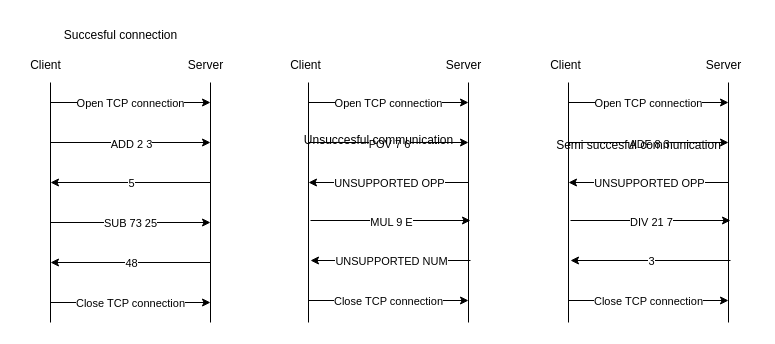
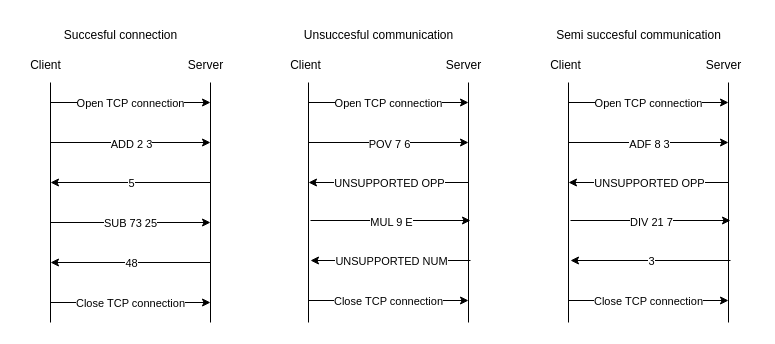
  <mxCell id="0" />
  <mxCell id="1" parent="0" />
  <mxCell id="2" value="" style="endArrow=none;html=1;rounded=0;" edge="1" parent="1"><mxGeometry width="50" height="50" relative="1" as="geometry"><mxPoint x="50" y="322" as="sourcePoint" /><mxPoint x="50" y="82" as="targetPoint" /></mxGeometry></mxCell>
  <mxCell id="3" value="" style="endArrow=none;html=1;rounded=0;" edge="1" parent="1"><mxGeometry width="50" height="50" relative="1" as="geometry"><mxPoint x="210" y="322" as="sourcePoint" /><mxPoint x="210" y="82" as="targetPoint" /></mxGeometry></mxCell>
  <mxCell id="4" value="Client" style="text;html=1;align=center;verticalAlign=middle;resizable=0;points=[];autosize=1;strokeColor=none;fillColor=none;" vertex="1" parent="1"><mxGeometry x="20" y="50" width="50" height="30" as="geometry" /></mxCell>
  <mxCell id="5" value="Server" style="text;html=1;align=center;verticalAlign=middle;resizable=0;points=[];autosize=1;strokeColor=none;fillColor=none;" vertex="1" parent="1"><mxGeometry x="175" y="50" width="60" height="30" as="geometry" /></mxCell>
  <mxCell id="6" value="" style="endArrow=classic;html=1;rounded=0;" edge="1" parent="1"><mxGeometry width="50" height="50" relative="1" as="geometry"><mxPoint x="50" y="102" as="sourcePoint" /><mxPoint x="210" y="102" as="targetPoint" /></mxGeometry></mxCell>
  <mxCell id="7" value="Open TCP connection" style="edgeLabel;html=1;align=center;verticalAlign=middle;resizable=0;points=[];" vertex="1" connectable="0" parent="6"><mxGeometry x="0.154" relative="1" as="geometry"><mxPoint x="-13" as="offset" /></mxGeometry></mxCell>
  <mxCell id="8" value="" style="endArrow=classic;html=1;rounded=0;" edge="1" parent="1"><mxGeometry width="50" height="50" relative="1" as="geometry"><mxPoint x="210" y="182" as="sourcePoint" /><mxPoint x="50" y="182" as="targetPoint" /></mxGeometry></mxCell>
  <mxCell id="9" value="5" style="edgeLabel;html=1;align=center;verticalAlign=middle;resizable=0;points=[];" vertex="1" connectable="0" parent="8"><mxGeometry x="-0.183" relative="1" as="geometry"><mxPoint x="-15" as="offset" /></mxGeometry></mxCell>
  <mxCell id="10" value="" style="endArrow=classic;html=1;rounded=0;" edge="1" parent="1"><mxGeometry width="50" height="50" relative="1" as="geometry"><mxPoint x="50" y="142" as="sourcePoint" /><mxPoint x="210" y="142" as="targetPoint" /></mxGeometry></mxCell>
  <mxCell id="11" value="ADD 2 3" style="edgeLabel;html=1;align=center;verticalAlign=middle;resizable=0;points=[];" vertex="1" connectable="0" parent="10"><mxGeometry x="0.047" y="-1" relative="1" as="geometry"><mxPoint x="-4" as="offset" /></mxGeometry></mxCell>
  <mxCell id="12" value="" style="endArrow=classic;html=1;rounded=0;" edge="1" parent="1"><mxGeometry width="50" height="50" relative="1" as="geometry"><mxPoint x="50" y="222" as="sourcePoint" /><mxPoint x="210" y="222" as="targetPoint" /></mxGeometry></mxCell>
  <mxCell id="13" value="SUB 73 25" style="edgeLabel;html=1;align=center;verticalAlign=middle;resizable=0;points=[];" vertex="1" connectable="0" parent="12"><mxGeometry x="0.154" relative="1" as="geometry"><mxPoint x="-13" as="offset" /></mxGeometry></mxCell>
  <mxCell id="14" value="" style="endArrow=classic;html=1;rounded=0;" edge="1" parent="1"><mxGeometry width="50" height="50" relative="1" as="geometry"><mxPoint x="210" y="262" as="sourcePoint" /><mxPoint x="50" y="262" as="targetPoint" /></mxGeometry></mxCell>
  <mxCell id="15" value="48" style="edgeLabel;html=1;align=center;verticalAlign=middle;resizable=0;points=[];" vertex="1" connectable="0" parent="14"><mxGeometry x="-0.183" relative="1" as="geometry"><mxPoint x="-15" as="offset" /></mxGeometry></mxCell>
  <mxCell id="16" value="" style="endArrow=classic;html=1;rounded=0;" edge="1" parent="1"><mxGeometry width="50" height="50" relative="1" as="geometry"><mxPoint x="50" y="302" as="sourcePoint" /><mxPoint x="210" y="302" as="targetPoint" /></mxGeometry></mxCell>
  <mxCell id="17" value="Close TCP connection" style="edgeLabel;html=1;align=center;verticalAlign=middle;resizable=0;points=[];" vertex="1" connectable="0" parent="16"><mxGeometry x="0.154" relative="1" as="geometry"><mxPoint x="-13" as="offset" /></mxGeometry></mxCell>
  <mxCell id="18" value="Succesful connection" style="text;html=1;align=center;verticalAlign=middle;resizable=0;points=[];autosize=1;strokeColor=none;fillColor=none;" vertex="1" parent="1"><mxGeometry x="40" y="20" width="160" height="30" as="geometry" /></mxCell>
  <mxCell id="19" value="" style="endArrow=none;html=1;rounded=0;" edge="1" parent="1"><mxGeometry width="50" height="50" relative="1" as="geometry"><mxPoint x="308" y="322" as="sourcePoint" /><mxPoint x="308" y="82" as="targetPoint" /></mxGeometry></mxCell>
  <mxCell id="20" value="" style="endArrow=none;html=1;rounded=0;" edge="1" parent="1"><mxGeometry width="50" height="50" relative="1" as="geometry"><mxPoint x="468" y="322" as="sourcePoint" /><mxPoint x="468" y="82" as="targetPoint" /></mxGeometry></mxCell>
  <mxCell id="21" value="Client" style="text;html=1;align=center;verticalAlign=middle;resizable=0;points=[];autosize=1;strokeColor=none;fillColor=none;" vertex="1" parent="1"><mxGeometry x="280" y="50" width="50" height="30" as="geometry" /></mxCell>
  <mxCell id="22" value="Server" style="text;html=1;align=center;verticalAlign=middle;resizable=0;points=[];autosize=1;strokeColor=none;fillColor=none;" vertex="1" parent="1"><mxGeometry x="433" y="50" width="60" height="30" as="geometry" /></mxCell>
  <mxCell id="23" value="" style="endArrow=classic;html=1;rounded=0;" edge="1" parent="1"><mxGeometry width="50" height="50" relative="1" as="geometry"><mxPoint x="308" y="102" as="sourcePoint" /><mxPoint x="468" y="102" as="targetPoint" /></mxGeometry></mxCell>
  <mxCell id="24" value="Open TCP connection" style="edgeLabel;html=1;align=center;verticalAlign=middle;resizable=0;points=[];" vertex="1" connectable="0" parent="23"><mxGeometry x="0.154" relative="1" as="geometry"><mxPoint x="-13" as="offset" /></mxGeometry></mxCell>
  <mxCell id="25" value="" style="endArrow=classic;html=1;rounded=0;" edge="1" parent="1"><mxGeometry width="50" height="50" relative="1" as="geometry"><mxPoint x="468" y="182" as="sourcePoint" /><mxPoint x="308" y="182" as="targetPoint" /></mxGeometry></mxCell>
  <mxCell id="26" value="UNSUPPORTED OPP" style="edgeLabel;html=1;align=center;verticalAlign=middle;resizable=0;points=[];" vertex="1" connectable="0" parent="25"><mxGeometry x="-0.183" relative="1" as="geometry"><mxPoint x="-15" as="offset" /></mxGeometry></mxCell>
  <mxCell id="27" value="" style="endArrow=classic;html=1;rounded=0;" edge="1" parent="1"><mxGeometry width="50" height="50" relative="1" as="geometry"><mxPoint x="308" y="142" as="sourcePoint" /><mxPoint x="468" y="142" as="targetPoint" /></mxGeometry></mxCell>
  <mxCell id="28" value="POV 7 6" style="edgeLabel;html=1;align=center;verticalAlign=middle;resizable=0;points=[];" vertex="1" connectable="0" parent="27"><mxGeometry x="0.047" y="-1" relative="1" as="geometry"><mxPoint x="-4" as="offset" /></mxGeometry></mxCell>
  <mxCell id="29" value="" style="endArrow=classic;html=1;rounded=0;" edge="1" parent="1"><mxGeometry width="50" height="50" relative="1" as="geometry"><mxPoint x="308" y="300" as="sourcePoint" /><mxPoint x="468" y="300" as="targetPoint" /></mxGeometry></mxCell>
  <mxCell id="30" value="Close TCP connection" style="edgeLabel;html=1;align=center;verticalAlign=middle;resizable=0;points=[];" vertex="1" connectable="0" parent="29"><mxGeometry x="0.154" relative="1" as="geometry"><mxPoint x="-13" as="offset" /></mxGeometry></mxCell>
- <mxCell id="31" value="Unsuccesful communication" style="text;html=1;align=center;verticalAlign=middle;resizable=0;points=[];autosize=1;strokeColor=none;fillColor=none;" vertex="1" parent="1"><mxGeometry x="293" y="125" width="170" height="30" as="geometry" /></mxCell>
+ <mxCell id="31" value="Unsuccesful communication" style="text;html=1;align=center;verticalAlign=middle;resizable=0;points=[];autosize=1;strokeColor=none;fillColor=none;" vertex="1" parent="1"><mxGeometry x="293" y="20" width="170" height="30" as="geometry" /></mxCell>
  <mxCell id="32" value="" style="endArrow=classic;html=1;rounded=0;" edge="1" parent="1"><mxGeometry width="50" height="50" relative="1" as="geometry"><mxPoint x="310" y="220" as="sourcePoint" /><mxPoint x="470" y="220" as="targetPoint" /></mxGeometry></mxCell>
  <mxCell id="33" value="MUL 9 E" style="edgeLabel;html=1;align=center;verticalAlign=middle;resizable=0;points=[];" vertex="1" connectable="0" parent="32"><mxGeometry x="0.047" y="-1" relative="1" as="geometry"><mxPoint x="-4" as="offset" /></mxGeometry></mxCell>
  <mxCell id="34" value="" style="endArrow=classic;html=1;rounded=0;" edge="1" parent="1"><mxGeometry width="50" height="50" relative="1" as="geometry"><mxPoint x="470" y="260" as="sourcePoint" /><mxPoint x="310" y="260" as="targetPoint" /></mxGeometry></mxCell>
  <mxCell id="35" value="UNSUPPORTED NUM" style="edgeLabel;html=1;align=center;verticalAlign=middle;resizable=0;points=[];" vertex="1" connectable="0" parent="34"><mxGeometry x="-0.183" relative="1" as="geometry"><mxPoint x="-15" as="offset" /></mxGeometry></mxCell>
  <mxCell id="36" value="" style="endArrow=none;html=1;rounded=0;" edge="1" parent="1"><mxGeometry width="50" height="50" relative="1" as="geometry"><mxPoint x="568" y="322" as="sourcePoint" /><mxPoint x="568" y="82" as="targetPoint" /></mxGeometry></mxCell>
  <mxCell id="37" value="" style="endArrow=none;html=1;rounded=0;" edge="1" parent="1"><mxGeometry width="50" height="50" relative="1" as="geometry"><mxPoint x="728" y="322" as="sourcePoint" /><mxPoint x="728" y="82" as="targetPoint" /></mxGeometry></mxCell>
  <mxCell id="38" value="Client" style="text;html=1;align=center;verticalAlign=middle;resizable=0;points=[];autosize=1;strokeColor=none;fillColor=none;" vertex="1" parent="1"><mxGeometry x="540" y="50" width="50" height="30" as="geometry" /></mxCell>
  <mxCell id="39" value="Server" style="text;html=1;align=center;verticalAlign=middle;resizable=0;points=[];autosize=1;strokeColor=none;fillColor=none;" vertex="1" parent="1"><mxGeometry x="693" y="50" width="60" height="30" as="geometry" /></mxCell>
  <mxCell id="40" value="" style="endArrow=classic;html=1;rounded=0;" edge="1" parent="1"><mxGeometry width="50" height="50" relative="1" as="geometry"><mxPoint x="568" y="102" as="sourcePoint" /><mxPoint x="728" y="102" as="targetPoint" /></mxGeometry></mxCell>
  <mxCell id="41" value="Open TCP connection" style="edgeLabel;html=1;align=center;verticalAlign=middle;resizable=0;points=[];" vertex="1" connectable="0" parent="40"><mxGeometry x="0.154" relative="1" as="geometry"><mxPoint x="-13" as="offset" /></mxGeometry></mxCell>
  <mxCell id="42" value="" style="endArrow=classic;html=1;rounded=0;" edge="1" parent="1"><mxGeometry width="50" height="50" relative="1" as="geometry"><mxPoint x="728" y="182" as="sourcePoint" /><mxPoint x="568" y="182" as="targetPoint" /></mxGeometry></mxCell>
  <mxCell id="43" value="UNSUPPORTED OPP" style="edgeLabel;html=1;align=center;verticalAlign=middle;resizable=0;points=[];" vertex="1" connectable="0" parent="42"><mxGeometry x="-0.183" relative="1" as="geometry"><mxPoint x="-15" as="offset" /></mxGeometry></mxCell>
  <mxCell id="44" value="" style="endArrow=classic;html=1;rounded=0;" edge="1" parent="1"><mxGeometry width="50" height="50" relative="1" as="geometry"><mxPoint x="568" y="142" as="sourcePoint" /><mxPoint x="728" y="142" as="targetPoint" /></mxGeometry></mxCell>
  <mxCell id="45" value="ADF 8 3" style="edgeLabel;html=1;align=center;verticalAlign=middle;resizable=0;points=[];" vertex="1" connectable="0" parent="44"><mxGeometry x="0.047" y="-1" relative="1" as="geometry"><mxPoint x="-4" as="offset" /></mxGeometry></mxCell>
  <mxCell id="46" value="" style="endArrow=classic;html=1;rounded=0;" edge="1" parent="1"><mxGeometry width="50" height="50" relative="1" as="geometry"><mxPoint x="568" y="300" as="sourcePoint" /><mxPoint x="728" y="300" as="targetPoint" /></mxGeometry></mxCell>
  <mxCell id="47" value="Close TCP connection" style="edgeLabel;html=1;align=center;verticalAlign=middle;resizable=0;points=[];" vertex="1" connectable="0" parent="46"><mxGeometry x="0.154" relative="1" as="geometry"><mxPoint x="-13" as="offset" /></mxGeometry></mxCell>
- <mxCell id="48" value="Semi succesful communication" style="text;html=1;align=center;verticalAlign=middle;resizable=0;points=[];autosize=1;strokeColor=none;fillColor=none;" vertex="1" parent="1"><mxGeometry x="543" y="130" width="190" height="30" as="geometry" /></mxCell>
+ <mxCell id="48" value="Semi succesful communication" style="text;html=1;align=center;verticalAlign=middle;resizable=0;points=[];autosize=1;strokeColor=none;fillColor=none;" vertex="1" parent="1"><mxGeometry x="543" y="20" width="190" height="30" as="geometry" /></mxCell>
  <mxCell id="49" value="" style="endArrow=classic;html=1;rounded=0;" edge="1" parent="1"><mxGeometry width="50" height="50" relative="1" as="geometry"><mxPoint x="570" y="220" as="sourcePoint" /><mxPoint x="730" y="220" as="targetPoint" /></mxGeometry></mxCell>
  <mxCell id="50" value="DIV 21 7" style="edgeLabel;html=1;align=center;verticalAlign=middle;resizable=0;points=[];" vertex="1" connectable="0" parent="49"><mxGeometry x="0.047" y="-1" relative="1" as="geometry"><mxPoint x="-4" as="offset" /></mxGeometry></mxCell>
  <mxCell id="51" value="" style="endArrow=classic;html=1;rounded=0;" edge="1" parent="1"><mxGeometry width="50" height="50" relative="1" as="geometry"><mxPoint x="730" y="260" as="sourcePoint" /><mxPoint x="570" y="260" as="targetPoint" /></mxGeometry></mxCell>
  <mxCell id="52" value="3" style="edgeLabel;html=1;align=center;verticalAlign=middle;resizable=0;points=[];" vertex="1" connectable="0" parent="51"><mxGeometry x="-0.183" relative="1" as="geometry"><mxPoint x="-15" as="offset" /></mxGeometry></mxCell>
